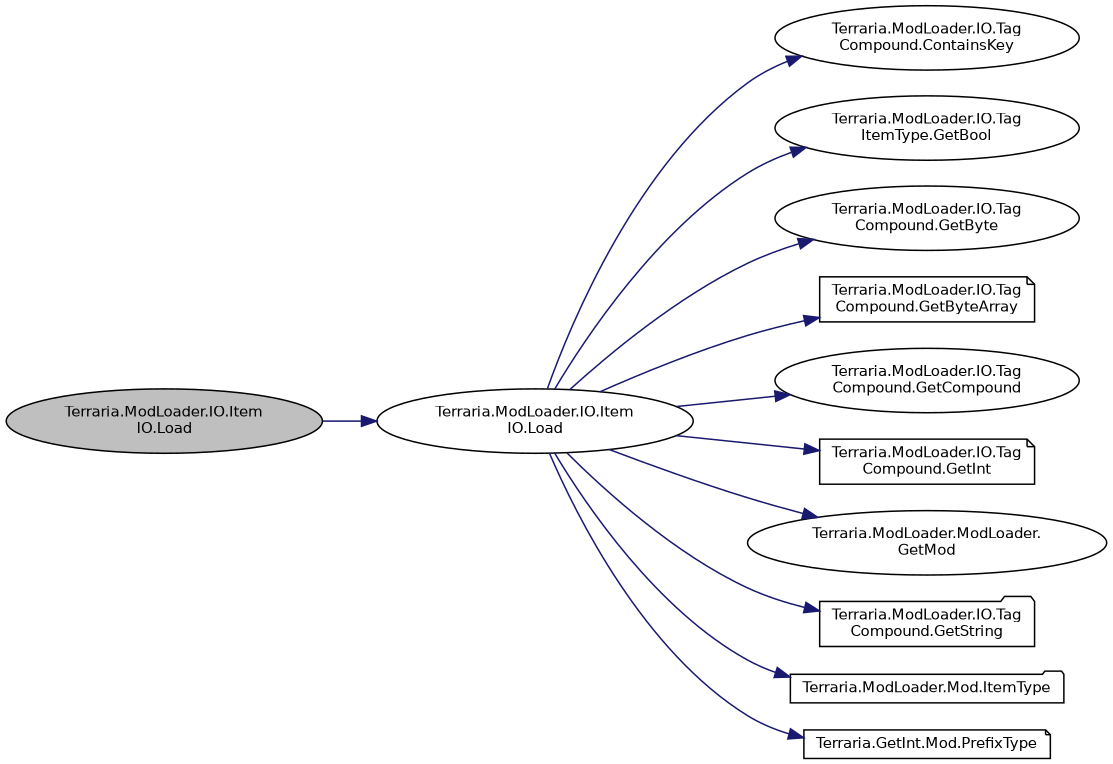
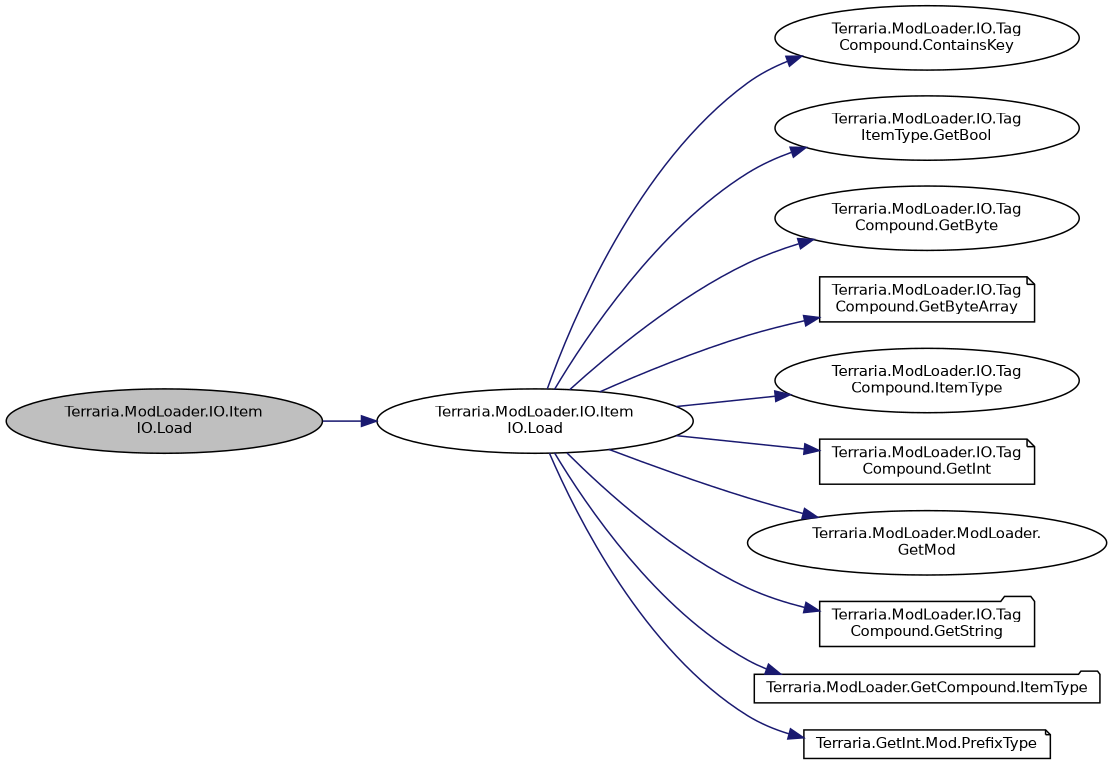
  digraph {
    rankdir=LR
    node [color=black fillcolor=white fontname=Helvetica fontsize=10 shape=ellipse style=filled]
    edge [color=midnightblue fontname=Helvetica fontsize=10 labelfontname=Helvetica labelfontsize=10 style=solid]
    n1 [fillcolor=grey75 fontcolor=black height=0.2 label="Terraria.ModLoader.IO.Item\lIO.Load" width=0.4]
    n2 [height=0.2 label="Terraria.ModLoader.IO.Item\lIO.Load" width=0.4]
    n3 [height=0.2 label="Terraria.ModLoader.IO.Tag\lCompound.ContainsKey" width=0.4]
    n4 [height=0.2 label="Terraria.ModLoader.IO.Tag\lItemType.GetBool" width=0.4]
    n5 [height=0.2 label="Terraria.ModLoader.IO.Tag\lCompound.GetByte" width=0.4]
    n6 [height=0.2 label="Terraria.ModLoader.IO.Tag\lCompound.GetByteArray" shape=note width=0.4]
-   n7 [height=0.2 label="Terraria.ModLoader.IO.Tag\lCompound.GetCompound" width=0.4]
+   n7 [height=0.2 label="Terraria.ModLoader.IO.Tag\lCompound.ItemType" width=0.4]
    n8 [height=0.2 label="Terraria.ModLoader.IO.Tag\lCompound.GetInt" shape=note width=0.4]
    n9 [height=0.2 label="Terraria.ModLoader.ModLoader.\lGetMod" width=0.4]
    n10 [height=0.2 label="Terraria.ModLoader.IO.Tag\lCompound.GetString" shape=folder width=0.4]
-   n11 [height=0.2 label="Terraria.ModLoader.Mod.ItemType" shape=folder width=0.4]
+   n11 [height=0.2 label="Terraria.ModLoader.GetCompound.ItemType" shape=folder width=0.4]
    n12 [height=0.2 label="Terraria.GetInt.Mod.PrefixType" shape=note width=0.4]
    n1 -> n2
    n2 -> n3
    n2 -> n4
    n2 -> n5
    n2 -> n6
    n2 -> n7
    n2 -> n8
    n2 -> n9
    n2 -> n10
    n2 -> n11
    n2 -> n12
  }
